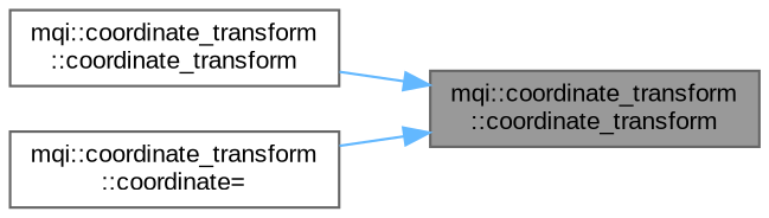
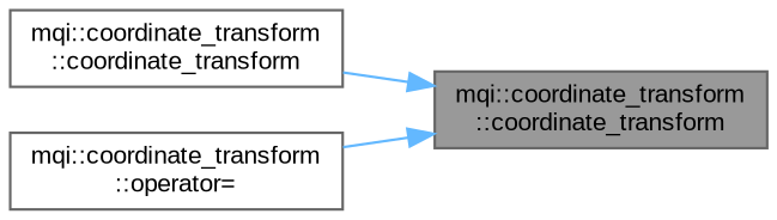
  digraph {
    rankdir=RL
    fontname="Liberation Sans"
    node [color=grey40 fillcolor=white fontname="Liberation Sans" fontsize=10 shape=box style=filled]
    edge [color=steelblue1 dir=back fontname="Liberation Sans" fontsize=10 labelfontname=Helvetica labelfontsize=10 style=solid]
    n1 [color=gray40 fillcolor=grey60 fontcolor=black height=0.2 label="mqi::coordinate_transform\l::coordinate_transform" width=0.4]
    n2 [height=0.2 label="mqi::coordinate_transform\l::coordinate_transform" width=0.4]
-   n3 [height=0.2 label="mqi::coordinate_transform\l::coordinate=" width=0.4]
+   n3 [height=0.2 label="mqi::coordinate_transform\l::operator=" width=0.4]
    n1 -> n2
    n1 -> n3
  }
